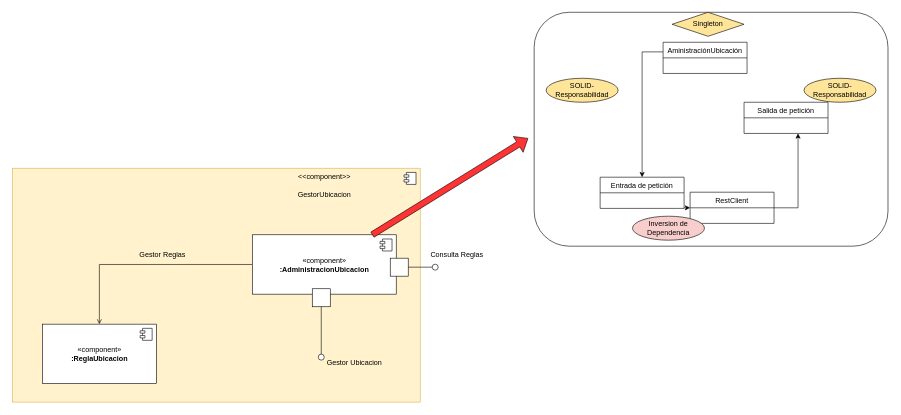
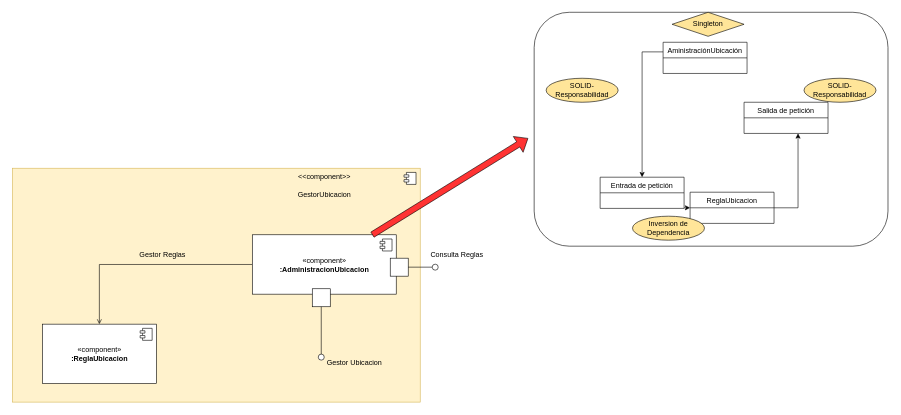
  <mxCell id="0" />
  <mxCell id="1" parent="0" />
  <mxCell id="2" value="" style="html=1;dropTarget=0;fillColor=#fff2cc;strokeColor=#d6b656;" vertex="1" parent="1"><mxGeometry x="20" y="280" width="680" height="390" as="geometry" /></mxCell>
  <mxCell id="3" value="" style="shape=module;jettyWidth=8;jettyHeight=4;" vertex="1" parent="2"><mxGeometry x="1" width="20" height="20" relative="1" as="geometry"><mxPoint x="-27" y="7" as="offset" /></mxGeometry></mxCell>
  <mxCell id="4" style="edgeStyle=orthogonalEdgeStyle;rounded=0;orthogonalLoop=1;jettySize=auto;html=1;fillColor=#FF3333;endArrow=open;" edge="1" parent="1" source="5" target="16"><mxGeometry relative="1" as="geometry" /></mxCell>
  <mxCell id="5" value="«component»&lt;br&gt;&lt;b&gt;:AdministracionUbicacion&lt;br&gt;&lt;/b&gt;" style="html=1;dropTarget=0;" vertex="1" parent="1"><mxGeometry x="420" y="391" width="240" height="99" as="geometry" /></mxCell>
  <mxCell id="6" value="" style="shape=module;jettyWidth=8;jettyHeight=4;" vertex="1" parent="5"><mxGeometry x="1" width="20" height="20" relative="1" as="geometry"><mxPoint x="-27" y="7" as="offset" /></mxGeometry></mxCell>
  <mxCell id="7" value="" style="html=1;rounded=0;" vertex="1" parent="1"><mxGeometry x="650" y="430" width="30" height="30" as="geometry" /></mxCell>
  <mxCell id="8" value="" style="html=1;rounded=0;" vertex="1" parent="1"><mxGeometry x="520" y="481" width="30" height="30" as="geometry" /></mxCell>
  <mxCell id="9" value="" style="rounded=0;orthogonalLoop=1;jettySize=auto;html=1;endArrow=none;endFill=0;sketch=0;targetPerimeterSpacing=0;fillColor=#FF3333;startArrow=none;entryX=1;entryY=0.5;entryDx=0;entryDy=0;" edge="1" parent="1" source="14" target="7"><mxGeometry relative="1" as="geometry"><mxPoint x="950" y="445" as="sourcePoint" /><mxPoint x="920" y="445" as="targetPoint" /></mxGeometry></mxCell>
  <mxCell id="10" value="&amp;lt;&amp;lt;component&amp;gt;&amp;gt;" style="text;html=1;align=center;verticalAlign=middle;resizable=0;points=[];autosize=1;strokeColor=none;fillColor=none;" vertex="1" parent="1"><mxGeometry x="485" y="280" width="110" height="30" as="geometry" /></mxCell>
  <mxCell id="11" value="GestorUbicacion" style="text;html=1;align=center;verticalAlign=middle;resizable=0;points=[];autosize=1;strokeColor=none;fillColor=none;" vertex="1" parent="1"><mxGeometry x="485" y="310" width="110" height="30" as="geometry" /></mxCell>
  <mxCell id="12" value="" style="rounded=0;orthogonalLoop=1;jettySize=auto;html=1;endArrow=none;endFill=0;sketch=0;targetPerimeterSpacing=0;fillColor=#FF3333;exitX=0.5;exitY=1;exitDx=0;exitDy=0;startArrow=none;" edge="1" parent="1" source="19"><mxGeometry relative="1" as="geometry"><mxPoint x="525" y="740" as="sourcePoint" /><mxPoint x="535" y="600" as="targetPoint" /></mxGeometry></mxCell>
  <mxCell id="13" value="Consulta Reglas" style="text;html=1;align=center;verticalAlign=middle;resizable=0;points=[];autosize=1;strokeColor=none;fillColor=none;" vertex="1" parent="1"><mxGeometry x="706" y="410" width="110" height="30" as="geometry" /></mxCell>
  <mxCell id="14" value="" style="ellipse;whiteSpace=wrap;html=1;align=center;aspect=fixed;resizable=0;points=[];outlineConnect=0;sketch=0;" vertex="1" parent="1"><mxGeometry x="720" y="440" width="10" height="10" as="geometry" /></mxCell>
  <mxCell id="15" value="Gestor Ubicacion" style="text;html=1;align=center;verticalAlign=middle;resizable=0;points=[];autosize=1;strokeColor=none;fillColor=none;" vertex="1" parent="1"><mxGeometry x="530" y="590" width="120" height="30" as="geometry" /></mxCell>
  <mxCell id="16" value="«component»&lt;br&gt;&lt;b&gt;:ReglaUbicacion&lt;br&gt;&lt;/b&gt;" style="html=1;dropTarget=0;" vertex="1" parent="1"><mxGeometry x="70" y="540" width="190" height="99" as="geometry" /></mxCell>
  <mxCell id="17" value="" style="shape=module;jettyWidth=8;jettyHeight=4;" vertex="1" parent="16"><mxGeometry x="1" width="20" height="20" relative="1" as="geometry"><mxPoint x="-27" y="7" as="offset" /></mxGeometry></mxCell>
  <mxCell id="18" value="Gestor Reglas" style="text;html=1;align=center;verticalAlign=middle;resizable=0;points=[];autosize=1;strokeColor=none;fillColor=none;" vertex="1" parent="1"><mxGeometry x="220" y="410" width="100" height="30" as="geometry" /></mxCell>
  <mxCell id="19" value="" style="ellipse;whiteSpace=wrap;html=1;align=center;aspect=fixed;resizable=0;points=[];outlineConnect=0;sketch=0;" vertex="1" parent="1"><mxGeometry x="530" y="590" width="10" height="10" as="geometry" /></mxCell>
  <mxCell id="20" value="" style="rounded=0;orthogonalLoop=1;jettySize=auto;html=1;endArrow=none;endFill=0;sketch=0;sourcePerimeterSpacing=0;fillColor=#FF3333;exitX=0.5;exitY=1;exitDx=0;exitDy=0;" edge="1" parent="1" source="8" target="19"><mxGeometry relative="1" as="geometry"><mxPoint x="535" y="511" as="sourcePoint" /><mxPoint x="535" y="600" as="targetPoint" /></mxGeometry></mxCell>
  <mxCell id="21" value="" style="shape=flexArrow;endArrow=classic;html=1;rounded=0;fillColor=#FF3333;" edge="1" parent="1" source="5"><mxGeometry width="50" height="50" relative="1" as="geometry"><mxPoint x="800" y="290" as="sourcePoint" /><mxPoint x="880" y="230" as="targetPoint" /></mxGeometry></mxCell>
  <mxCell id="22" value="" style="rounded=1;whiteSpace=wrap;html=1;" vertex="1" parent="1"><mxGeometry x="890" y="20" width="590" height="390" as="geometry" /></mxCell>
  <mxCell id="23" style="edgeStyle=orthogonalEdgeStyle;rounded=0;orthogonalLoop=1;jettySize=auto;html=1;fillColor=#FF3333;entryX=0.5;entryY=0;entryDx=0;entryDy=0;" edge="1" parent="1" source="24" target="27"><mxGeometry relative="1" as="geometry"><mxPoint x="1070" y="160" as="targetPoint" /><Array as="points"><mxPoint x="1070" y="86" /></Array></mxGeometry></mxCell>
  <mxCell id="24" value="AministraciónUbicación" style="swimlane;fontStyle=0;childLayout=stackLayout;horizontal=1;startSize=26;fillColor=none;horizontalStack=0;resizeParent=1;resizeParentMax=0;resizeLast=0;collapsible=1;marginBottom=0;" vertex="1" parent="1"><mxGeometry x="1105" y="70" width="140" height="52" as="geometry" /></mxCell>
  <mxCell id="25" value="Salida de petición" style="swimlane;fontStyle=0;childLayout=stackLayout;horizontal=1;startSize=26;fillColor=none;horizontalStack=0;resizeParent=1;resizeParentMax=0;resizeLast=0;collapsible=1;marginBottom=0;" vertex="1" parent="1"><mxGeometry x="1240" y="170" width="140" height="52" as="geometry" /></mxCell>
  <mxCell id="26" style="edgeStyle=orthogonalEdgeStyle;rounded=0;orthogonalLoop=1;jettySize=auto;html=1;entryX=0;entryY=0.5;entryDx=0;entryDy=0;fillColor=#FF3333;" edge="1" parent="1" source="27" target="32"><mxGeometry relative="1" as="geometry"><Array as="points"><mxPoint x="1080" y="346" /></Array></mxGeometry></mxCell>
  <mxCell id="27" value="Entrada de petición" style="swimlane;fontStyle=0;childLayout=stackLayout;horizontal=1;startSize=26;fillColor=none;horizontalStack=0;resizeParent=1;resizeParentMax=0;resizeLast=0;collapsible=1;marginBottom=0;" vertex="1" parent="1"><mxGeometry x="1000" y="295" width="140" height="52" as="geometry" /></mxCell>
  <mxCell id="28" value="Singleton" style="rhombus;whiteSpace=wrap;html=1;align=center;fillColor=#FFE599;" vertex="1" parent="1"><mxGeometry x="1120" y="20" width="120" height="40" as="geometry" /></mxCell>
  <mxCell id="29" value="SOLID- Responsabilidad" style="ellipse;whiteSpace=wrap;html=1;align=center;fillColor=#FFE599;" vertex="1" parent="1"><mxGeometry x="910" y="130" width="120" height="40" as="geometry" /></mxCell>
  <mxCell id="30" value="SOLID- Responsabilidad" style="ellipse;whiteSpace=wrap;html=1;align=center;fillColor=#FFE599;" vertex="1" parent="1"><mxGeometry x="1340" y="130" width="120" height="40" as="geometry" /></mxCell>
  <mxCell id="31" style="edgeStyle=orthogonalEdgeStyle;rounded=0;orthogonalLoop=1;jettySize=auto;html=1;fillColor=#FF3333;" edge="1" parent="1" source="32"><mxGeometry relative="1" as="geometry"><mxPoint x="1330" y="222" as="targetPoint" /><Array as="points"><mxPoint x="1330" y="346" /><mxPoint x="1330" y="222" /></Array></mxGeometry></mxCell>
- <mxCell id="32" value="RestClient" style="swimlane;fontStyle=0;childLayout=stackLayout;horizontal=1;startSize=26;fillColor=none;horizontalStack=0;resizeParent=1;resizeParentMax=0;resizeLast=0;collapsible=1;marginBottom=0;" vertex="1" parent="1"><mxGeometry x="1150" y="320" width="140" height="52" as="geometry" /></mxCell>
- <mxCell id="33" value="Inversion de Dependencia" style="ellipse;whiteSpace=wrap;html=1;align=center;fillColor=#f8cecc;" vertex="1" parent="1"><mxGeometry x="1054" y="360" width="120" height="40" as="geometry" /></mxCell>
+ <mxCell id="32" value="ReglaUbicacion" style="swimlane;fontStyle=0;childLayout=stackLayout;horizontal=1;startSize=26;fillColor=none;horizontalStack=0;resizeParent=1;resizeParentMax=0;resizeLast=0;collapsible=1;marginBottom=0;" vertex="1" parent="1"><mxGeometry x="1150" y="320" width="140" height="52" as="geometry" /></mxCell>
+ <mxCell id="33" value="Inversion de Dependencia" style="ellipse;whiteSpace=wrap;html=1;align=center;fillColor=#FFE599;" vertex="1" parent="1"><mxGeometry x="1054" y="360" width="120" height="40" as="geometry" /></mxCell>
